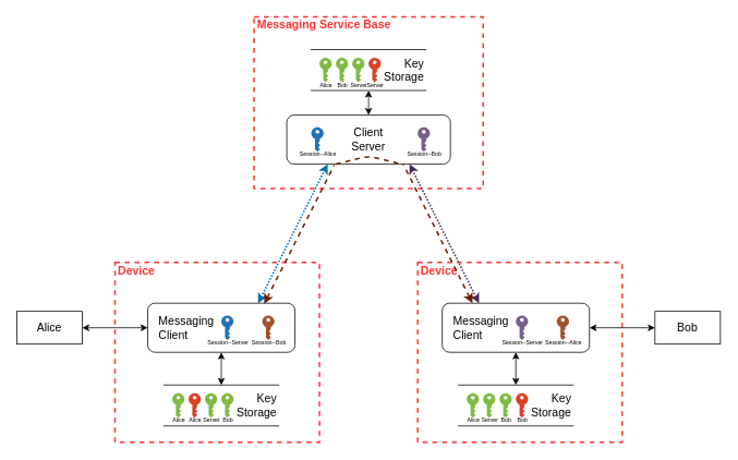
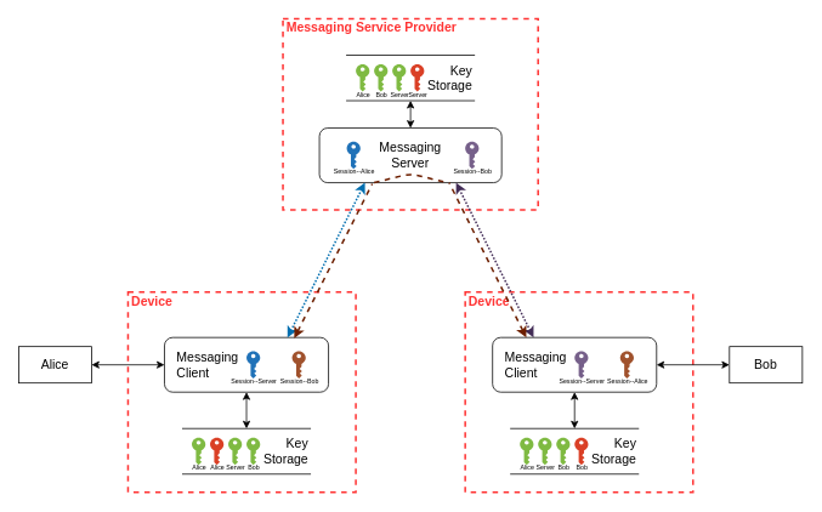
  <mxCell id="0" />
  <mxCell id="1" value="Base - device" style="" parent="0" />
- <mxCell id="2" value="&lt;font style=&quot;font-size: 14px&quot;&gt;Messaging Service Base&lt;/font&gt;" style="html=1;fontColor=#FF3333;fontStyle=1;align=left;verticalAlign=top;spacing=0;labelBorderColor=none;fillColor=none;dashed=1;strokeWidth=2;strokeColor=#FF3333;spacingLeft=4;spacingTop=-3;" parent="1" vertex="1"><mxGeometry x="310" y="20" width="280" height="210" as="geometry" /></mxCell>
- <mxCell id="3" value="&lt;font style=&quot;font-size: 14px&quot;&gt;Client&lt;br&gt;Server&lt;/font&gt;" style="rounded=1;whiteSpace=wrap;html=1;" parent="1" vertex="1"><mxGeometry x="350" y="140" width="200" height="60" as="geometry" /></mxCell>
+ <mxCell id="2" value="&lt;font style=&quot;font-size: 14px&quot;&gt;Messaging Service Provider&lt;/font&gt;" style="html=1;fontColor=#FF3333;fontStyle=1;align=left;verticalAlign=top;spacing=0;labelBorderColor=none;fillColor=none;dashed=1;strokeWidth=2;strokeColor=#FF3333;spacingLeft=4;spacingTop=-3;" parent="1" vertex="1"><mxGeometry x="310" y="20" width="280" height="210" as="geometry" /></mxCell>
+ <mxCell id="3" value="&lt;font style=&quot;font-size: 14px&quot;&gt;Messaging&lt;br&gt;Server&lt;/font&gt;" style="rounded=1;whiteSpace=wrap;html=1;" parent="1" vertex="1"><mxGeometry x="350" y="140" width="200" height="60" as="geometry" /></mxCell>
  <mxCell id="4" value="" style="endArrow=none;startArrow=none;html=1;fontColor=#FF3333;dashed=1;strokeWidth=2;fillColor=#a0522d;strokeColor=#6D1F00;endFill=0;startFill=0;" parent="1" edge="1"><mxGeometry width="50" height="50" relative="1" as="geometry"><mxPoint x="410" y="200" as="sourcePoint" /><mxPoint x="490" y="200" as="targetPoint" /><Array as="points"><mxPoint x="450" y="190" /></Array></mxGeometry></mxCell>
  <mxCell id="5" value="&lt;font style=&quot;font-size: 14px&quot;&gt;Device&lt;/font&gt;" style="html=1;fontColor=#FF3333;fontStyle=1;align=left;verticalAlign=top;spacing=0;labelBorderColor=none;fillColor=none;dashed=1;strokeWidth=2;strokeColor=#FF3333;spacingLeft=4;spacingTop=-3;" parent="1" vertex="1"><mxGeometry x="140" y="320" width="250" height="220" as="geometry" /></mxCell>
  <mxCell id="6" value="&lt;font style=&quot;font-size: 14px&quot;&gt;Device&lt;/font&gt;" style="html=1;fontColor=#FF3333;fontStyle=1;align=left;verticalAlign=top;spacing=0;labelBorderColor=none;fillColor=none;dashed=1;strokeWidth=2;strokeColor=#FF3333;spacingLeft=4;spacingTop=-3;" parent="1" vertex="1"><mxGeometry x="510" y="320" width="250" height="220" as="geometry" /></mxCell>
  <mxCell id="7" value="&lt;blockquote style=&quot;margin: 0 0 0 40px ; border: none ; padding: 0px&quot;&gt;&lt;/blockquote&gt;&lt;span style=&quot;font-size: 14px&quot;&gt;Key&lt;/span&gt;&lt;br&gt;&lt;font style=&quot;font-size: 14px&quot;&gt;Storage&lt;/font&gt;" style="shape=partialRectangle;whiteSpace=wrap;html=1;left=0;right=0;fillColor=none;align=right;" parent="1" vertex="1"><mxGeometry x="200" y="470" width="140" height="50" as="geometry" /></mxCell>
  <mxCell id="8" value="&lt;span style=&quot;font-size: 14px&quot;&gt;Alice&lt;/span&gt;" style="rounded=0;whiteSpace=wrap;html=1;" parent="1" vertex="1"><mxGeometry x="20" width="80" height="40" as="geometry" y="380" /></mxCell>
  <mxCell id="9" value="" style="endArrow=classic;startArrow=classic;html=1;fontColor=#FF3333;entryX=1;entryY=0.5;entryDx=0;entryDy=0;exitX=0;exitY=0.5;exitDx=0;exitDy=0;" parent="1" source="10" target="8" edge="1"><mxGeometry width="50" height="50" relative="1" as="geometry"><mxPoint x="250" y="495" as="sourcePoint" /><mxPoint x="100" y="457.5" as="targetPoint" /></mxGeometry></mxCell>
  <mxCell id="10" value="&lt;font style=&quot;font-size: 14px&quot;&gt;&amp;nbsp; &amp;nbsp;Messaging&lt;br&gt;&lt;/font&gt;&lt;font style=&quot;font-size: 14px&quot;&gt;&amp;nbsp; &amp;nbsp;Client&lt;/font&gt;" style="rounded=1;whiteSpace=wrap;html=1;align=left;" parent="1" vertex="1"><mxGeometry x="180" y="370" width="180" height="60" as="geometry" /></mxCell>
  <mxCell id="11" value="&lt;font style=&quot;font-size: 14px&quot;&gt;Bob&lt;/font&gt;" style="rounded=0;whiteSpace=wrap;html=1;" parent="1" vertex="1"><mxGeometry x="800" width="80" height="40" as="geometry" y="380" /></mxCell>
  <mxCell id="12" value="" style="endArrow=classic;startArrow=classic;html=1;fontColor=#FF3333;entryX=0;entryY=0.5;entryDx=0;entryDy=0;exitX=1;exitY=0.5;exitDx=0;exitDy=0;" parent="1" source="20" target="11" edge="1"><mxGeometry width="50" height="50" relative="1" as="geometry"><mxPoint x="645" y="400" as="sourcePoint" /><mxPoint x="445" y="467.5" as="targetPoint" /></mxGeometry></mxCell>
  <mxCell id="13" value="" style="endArrow=classic;startArrow=classic;html=1;fontColor=#FF3333;entryX=0.25;entryY=1;entryDx=0;entryDy=0;exitX=0.75;exitY=0;exitDx=0;exitDy=0;dashed=1;strokeWidth=2;dashPattern=1 1;fillColor=#1ba1e2;strokeColor=#006EAF;" parent="1" source="10" target="3" edge="1"><mxGeometry width="50" height="50" relative="1" as="geometry"><mxPoint x="260" y="410" as="sourcePoint" /><mxPoint x="560" y="410" as="targetPoint" /></mxGeometry></mxCell>
  <mxCell id="14" value="" style="endArrow=classic;startArrow=classic;html=1;fontColor=#FF3333;entryX=0.75;entryY=1;entryDx=0;entryDy=0;dashed=1;strokeWidth=2;dashPattern=1 1;fillColor=#76608a;strokeColor=#432D57;exitX=0.25;exitY=0;exitDx=0;exitDy=0;" parent="1" source="20" target="3" edge="1"><mxGeometry width="50" height="50" relative="1" as="geometry"><mxPoint x="580" y="370" as="sourcePoint" /><mxPoint x="380" y="210" as="targetPoint" /></mxGeometry></mxCell>
  <mxCell id="15" value="&lt;font style=&quot;font-size: 7px&quot;&gt;Alice&lt;/font&gt;" style="pointerEvents=1;shadow=0;dashed=0;html=1;strokeColor=none;labelPosition=center;verticalLabelPosition=bottom;verticalAlign=top;outlineConnect=0;align=center;shape=mxgraph.office.security.key_permissions;fillColor=#DA4026;spacing=0;spacingTop=-10;" parent="1" vertex="1"><mxGeometry x="230" y="480" width="15" height="30" as="geometry" /></mxCell>
  <mxCell id="16" value="&lt;font style=&quot;font-size: 7px&quot;&gt;Alice&lt;/font&gt;" style="pointerEvents=1;shadow=0;dashed=0;html=1;strokeColor=none;labelPosition=center;verticalLabelPosition=bottom;verticalAlign=top;outlineConnect=0;align=center;shape=mxgraph.office.security.key_permissions;fillColor=#7FBA42;horizontal=1;spacing=0;spacingTop=-10;" parent="1" vertex="1"><mxGeometry x="210" y="480" width="15" height="30" as="geometry" /></mxCell>
  <mxCell id="17" value="&lt;font style=&quot;font-size: 7px&quot;&gt;&lt;font style=&quot;font-size: 7px&quot;&gt;Session&lt;/font&gt;&lt;font style=&quot;font-size: 7px&quot;&gt;--Server&lt;/font&gt;&lt;/font&gt;&lt;font&gt;&lt;br&gt;&lt;/font&gt;" style="pointerEvents=1;shadow=0;dashed=0;html=1;strokeColor=none;labelPosition=center;verticalLabelPosition=bottom;verticalAlign=top;outlineConnect=0;align=center;shape=mxgraph.office.security.key_permissions;fillColor=#2072B8;fontSize=12;spacing=0;spacingTop=-10;" parent="1" vertex="1"><mxGeometry x="270" y="385" width="15" height="30" as="geometry" /></mxCell>
  <mxCell id="18" value="" style="endArrow=classic;startArrow=classic;html=1;fontColor=#FF3333;exitX=0.5;exitY=1;exitDx=0;exitDy=0;entryX=0.5;entryY=0;entryDx=0;entryDy=0;" parent="1" source="10" target="7" edge="1"><mxGeometry width="50" height="50" relative="1" as="geometry"><mxPoint x="190" y="410" as="sourcePoint" /><mxPoint x="110" y="410" as="targetPoint" /></mxGeometry></mxCell>
  <mxCell id="19" value="&lt;blockquote style=&quot;margin: 0 0 0 40px ; border: none ; padding: 0px&quot;&gt;&lt;/blockquote&gt;&lt;span style=&quot;font-size: 14px&quot;&gt;Key&lt;/span&gt;&lt;br&gt;&lt;font style=&quot;font-size: 14px&quot;&gt;Storage&lt;/font&gt;" style="shape=partialRectangle;whiteSpace=wrap;html=1;left=0;right=0;fillColor=none;align=right;" parent="1" vertex="1"><mxGeometry x="560" y="470" width="140" height="50" as="geometry" /></mxCell>
  <mxCell id="20" value="&lt;font style=&quot;font-size: 14px&quot;&gt;&amp;nbsp; &amp;nbsp;Messaging&lt;br&gt;&lt;/font&gt;&lt;font style=&quot;font-size: 14px&quot;&gt;&amp;nbsp; &amp;nbsp;Client&lt;/font&gt;" style="rounded=1;whiteSpace=wrap;html=1;align=left;" parent="1" vertex="1"><mxGeometry x="540" y="370" width="180" height="60" as="geometry" /></mxCell>
  <mxCell id="21" value="&lt;font style=&quot;font-size: 7px&quot;&gt;Bob&lt;/font&gt;" style="pointerEvents=1;shadow=0;dashed=0;html=1;strokeColor=none;labelPosition=center;verticalLabelPosition=bottom;verticalAlign=top;outlineConnect=0;align=center;shape=mxgraph.office.security.key_permissions;fillColor=#DA4026;spacing=0;spacingTop=-10;" parent="1" vertex="1"><mxGeometry x="630" y="480" width="15" height="30" as="geometry" /></mxCell>
  <mxCell id="22" value="&lt;font style=&quot;font-size: 7px&quot;&gt;Bob&lt;/font&gt;" style="pointerEvents=1;shadow=0;dashed=0;html=1;strokeColor=none;labelPosition=center;verticalLabelPosition=bottom;verticalAlign=top;outlineConnect=0;align=center;shape=mxgraph.office.security.key_permissions;fillColor=#7FBA42;horizontal=1;spacing=0;spacingTop=-10;" parent="1" vertex="1"><mxGeometry x="610" y="480" width="15" height="30" as="geometry" /></mxCell>
  <mxCell id="23" value="&lt;font style=&quot;font-size: 7px&quot;&gt;&lt;font style=&quot;font-size: 7px&quot;&gt;Session&lt;/font&gt;&lt;font style=&quot;font-size: 7px&quot;&gt;--Server&lt;/font&gt;&lt;/font&gt;&lt;font&gt;&lt;br&gt;&lt;/font&gt;" style="pointerEvents=1;shadow=0;dashed=0;html=1;labelPosition=center;verticalLabelPosition=bottom;verticalAlign=top;outlineConnect=0;align=center;shape=mxgraph.office.security.key_permissions;fillColor=#76608a;fontSize=12;spacing=0;spacingTop=-10;strokeColor=none;" parent="1" vertex="1"><mxGeometry x="630" y="385" width="15" height="30" as="geometry" /></mxCell>
  <mxCell id="24" value="" style="endArrow=classic;startArrow=classic;html=1;fontColor=#FF3333;exitX=0.5;exitY=1;exitDx=0;exitDy=0;entryX=0.5;entryY=0;entryDx=0;entryDy=0;" parent="1" source="20" target="19" edge="1"><mxGeometry width="50" height="50" relative="1" as="geometry"><mxPoint x="545" y="410" as="sourcePoint" /><mxPoint x="465" y="410" as="targetPoint" /></mxGeometry></mxCell>
  <mxCell id="25" value="&lt;font style=&quot;font-size: 7px&quot;&gt;Server&lt;/font&gt;" style="pointerEvents=1;shadow=0;dashed=0;html=1;strokeColor=none;labelPosition=center;verticalLabelPosition=bottom;verticalAlign=top;outlineConnect=0;align=center;shape=mxgraph.office.security.key_permissions;fillColor=#7FBA42;horizontal=1;spacing=0;spacingTop=-10;" parent="1" vertex="1"><mxGeometry x="250" y="480" width="15" height="30" as="geometry" /></mxCell>
  <mxCell id="26" value="&lt;font style=&quot;font-size: 7px&quot;&gt;Server&lt;/font&gt;" style="pointerEvents=1;shadow=0;dashed=0;html=1;strokeColor=none;labelPosition=center;verticalLabelPosition=bottom;verticalAlign=top;outlineConnect=0;align=center;shape=mxgraph.office.security.key_permissions;fillColor=#7FBA42;horizontal=1;spacing=0;spacingTop=-10;" parent="1" vertex="1"><mxGeometry x="590" y="480" width="15" height="30" as="geometry" /></mxCell>
  <mxCell id="27" value="&lt;blockquote style=&quot;margin: 0 0 0 40px ; border: none ; padding: 0px&quot;&gt;&lt;/blockquote&gt;&lt;span style=&quot;font-size: 14px&quot;&gt;Key&lt;/span&gt;&lt;br&gt;&lt;font style=&quot;font-size: 14px&quot;&gt;Storage&lt;/font&gt;" style="shape=partialRectangle;whiteSpace=wrap;html=1;left=0;right=0;fillColor=none;align=right;" parent="1" vertex="1"><mxGeometry x="380" y="60" width="140" height="50" as="geometry" /></mxCell>
  <mxCell id="28" value="&lt;font style=&quot;font-size: 7px&quot;&gt;Server&lt;/font&gt;" style="pointerEvents=1;shadow=0;dashed=0;html=1;strokeColor=none;labelPosition=center;verticalLabelPosition=bottom;verticalAlign=top;outlineConnect=0;align=center;shape=mxgraph.office.security.key_permissions;fillColor=#DA4026;spacing=0;spacingTop=-10;" parent="1" vertex="1"><mxGeometry x="450" y="70" width="15" height="30" as="geometry" /></mxCell>
  <mxCell id="29" value="&lt;font style=&quot;font-size: 7px&quot;&gt;Server&lt;/font&gt;" style="pointerEvents=1;shadow=0;dashed=0;html=1;strokeColor=none;labelPosition=center;verticalLabelPosition=bottom;verticalAlign=top;outlineConnect=0;align=center;shape=mxgraph.office.security.key_permissions;fillColor=#7FBA42;horizontal=1;spacing=0;spacingTop=-10;" parent="1" vertex="1"><mxGeometry x="430" y="70" width="15" height="30" as="geometry" /></mxCell>
  <mxCell id="30" value="&lt;font style=&quot;font-size: 7px&quot;&gt;Bob&lt;/font&gt;" style="pointerEvents=1;shadow=0;dashed=0;html=1;strokeColor=none;labelPosition=center;verticalLabelPosition=bottom;verticalAlign=top;outlineConnect=0;align=center;shape=mxgraph.office.security.key_permissions;fillColor=#7FBA42;horizontal=1;spacing=0;spacingTop=-10;" parent="1" vertex="1"><mxGeometry x="410" y="70" width="15" height="30" as="geometry" /></mxCell>
  <mxCell id="31" value="&lt;font style=&quot;font-size: 7px&quot;&gt;Alice&lt;/font&gt;" style="pointerEvents=1;shadow=0;dashed=0;html=1;strokeColor=none;labelPosition=center;verticalLabelPosition=bottom;verticalAlign=top;outlineConnect=0;align=center;shape=mxgraph.office.security.key_permissions;fillColor=#7FBA42;horizontal=1;spacing=0;spacingTop=-10;" parent="1" vertex="1"><mxGeometry x="390" y="70" width="15" height="30" as="geometry" /></mxCell>
  <mxCell id="32" value="" style="endArrow=classic;startArrow=classic;html=1;fontColor=#FF3333;exitX=0.5;exitY=1;exitDx=0;exitDy=0;entryX=0.5;entryY=0;entryDx=0;entryDy=0;" parent="1" source="27" target="3" edge="1"><mxGeometry width="50" height="50" relative="1" as="geometry"><mxPoint x="650" y="440" as="sourcePoint" /><mxPoint x="650" y="480" as="targetPoint" /></mxGeometry></mxCell>
  <mxCell id="33" value="&lt;font style=&quot;font-size: 7px&quot;&gt;&lt;font style=&quot;font-size: 7px&quot;&gt;Session&lt;/font&gt;&lt;font style=&quot;font-size: 7px&quot;&gt;--Alice&lt;/font&gt;&lt;/font&gt;&lt;font&gt;&lt;br&gt;&lt;/font&gt;" style="pointerEvents=1;shadow=0;dashed=0;html=1;strokeColor=none;labelPosition=center;verticalLabelPosition=bottom;verticalAlign=top;outlineConnect=0;align=center;shape=mxgraph.office.security.key_permissions;fillColor=#2072B8;fontSize=12;spacing=0;spacingTop=-10;" parent="1" vertex="1"><mxGeometry x="380" y="155" width="15" height="30" as="geometry" /></mxCell>
  <mxCell id="34" value="&lt;font style=&quot;font-size: 7px&quot;&gt;&lt;font style=&quot;font-size: 7px&quot;&gt;Session&lt;/font&gt;&lt;font style=&quot;font-size: 7px&quot;&gt;--Bob&lt;/font&gt;&lt;/font&gt;&lt;font&gt;&lt;br&gt;&lt;/font&gt;" style="pointerEvents=1;shadow=0;dashed=0;html=1;labelPosition=center;verticalLabelPosition=bottom;verticalAlign=top;outlineConnect=0;align=center;shape=mxgraph.office.security.key_permissions;fillColor=#76608a;fontSize=12;spacing=0;spacingTop=-10;strokeColor=none;" parent="1" vertex="1"><mxGeometry x="510" y="155" width="15" height="30" as="geometry" /></mxCell>
  <mxCell id="35" value="&lt;font style=&quot;font-size: 7px&quot;&gt;Bob&lt;/font&gt;" style="pointerEvents=1;shadow=0;dashed=0;html=1;strokeColor=none;labelPosition=center;verticalLabelPosition=bottom;verticalAlign=top;outlineConnect=0;align=center;shape=mxgraph.office.security.key_permissions;fillColor=#7FBA42;horizontal=1;spacing=0;spacingTop=-10;" parent="1" vertex="1"><mxGeometry x="270" y="480" width="15" height="30" as="geometry" /></mxCell>
  <mxCell id="36" value="&lt;font style=&quot;font-size: 7px&quot;&gt;Alice&lt;/font&gt;" style="pointerEvents=1;shadow=0;dashed=0;html=1;strokeColor=none;labelPosition=center;verticalLabelPosition=bottom;verticalAlign=top;outlineConnect=0;align=center;shape=mxgraph.office.security.key_permissions;fillColor=#7FBA42;horizontal=1;spacing=0;spacingTop=-10;" parent="1" vertex="1"><mxGeometry x="570" y="480" width="15" height="30" as="geometry" /></mxCell>
  <mxCell id="37" value="&lt;font style=&quot;font-size: 7px&quot;&gt;&lt;font style=&quot;font-size: 7px&quot;&gt;Session&lt;/font&gt;&lt;font style=&quot;font-size: 7px&quot;&gt;--Bob&lt;/font&gt;&lt;/font&gt;&lt;font&gt;&lt;br&gt;&lt;/font&gt;" style="pointerEvents=1;shadow=0;dashed=0;html=1;labelPosition=center;verticalLabelPosition=bottom;verticalAlign=top;outlineConnect=0;align=center;shape=mxgraph.office.security.key_permissions;fillColor=#a0522d;fontSize=12;spacing=0;spacingTop=-10;strokeColor=none;" parent="1" vertex="1"><mxGeometry x="320" y="385" width="15" height="30" as="geometry" /></mxCell>
  <mxCell id="38" value="&lt;font style=&quot;font-size: 7px&quot;&gt;&lt;font style=&quot;font-size: 7px&quot;&gt;Session&lt;/font&gt;&lt;font style=&quot;font-size: 7px&quot;&gt;--Alice&lt;/font&gt;&lt;/font&gt;&lt;font&gt;&lt;br&gt;&lt;/font&gt;" style="pointerEvents=1;shadow=0;dashed=0;html=1;labelPosition=center;verticalLabelPosition=bottom;verticalAlign=top;outlineConnect=0;align=center;shape=mxgraph.office.security.key_permissions;fillColor=#a0522d;fontSize=12;spacing=0;spacingTop=-10;strokeColor=none;" parent="1" vertex="1"><mxGeometry x="680" y="385" width="15" height="30" as="geometry" /></mxCell>
  <mxCell id="39" value="" style="endArrow=none;startArrow=classic;html=1;fontColor=#FF3333;exitX=0.791;exitY=0.013;exitDx=0;exitDy=0;dashed=1;strokeWidth=2;fillColor=#a0522d;strokeColor=#6D1F00;endFill=0;exitPerimeter=0;entryX=0.29;entryY=1.02;entryDx=0;entryDy=0;entryPerimeter=0;" parent="1" source="10" target="3" edge="1"><mxGeometry width="50" height="50" relative="1" as="geometry"><mxPoint x="325" as="sourcePoint" y="380" /><mxPoint x="410" y="210" as="targetPoint" /></mxGeometry></mxCell>
  <mxCell id="40" value="" style="endArrow=none;startArrow=classic;html=1;fontColor=#FF3333;dashed=1;strokeWidth=2;fillColor=#a0522d;strokeColor=#6D1F00;endFill=0;entryX=0.712;entryY=1;entryDx=0;entryDy=0;entryPerimeter=0;" parent="1" target="3" edge="1"><mxGeometry width="50" height="50" relative="1" as="geometry"><mxPoint x="577" y="370" as="sourcePoint" /><mxPoint x="418" y="211.2" as="targetPoint" /></mxGeometry></mxCell>
